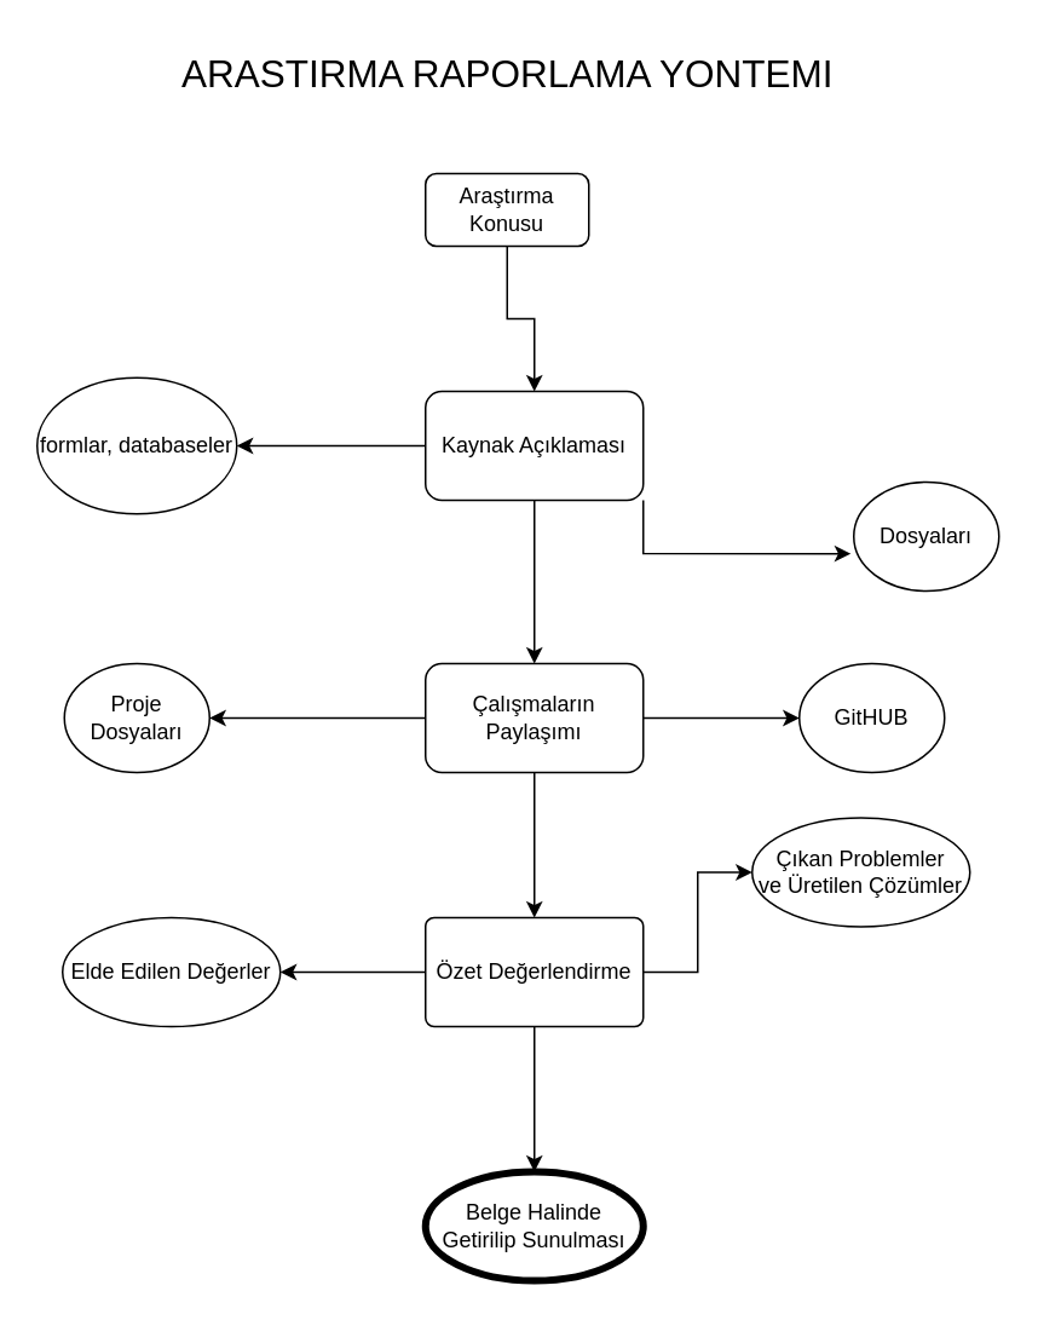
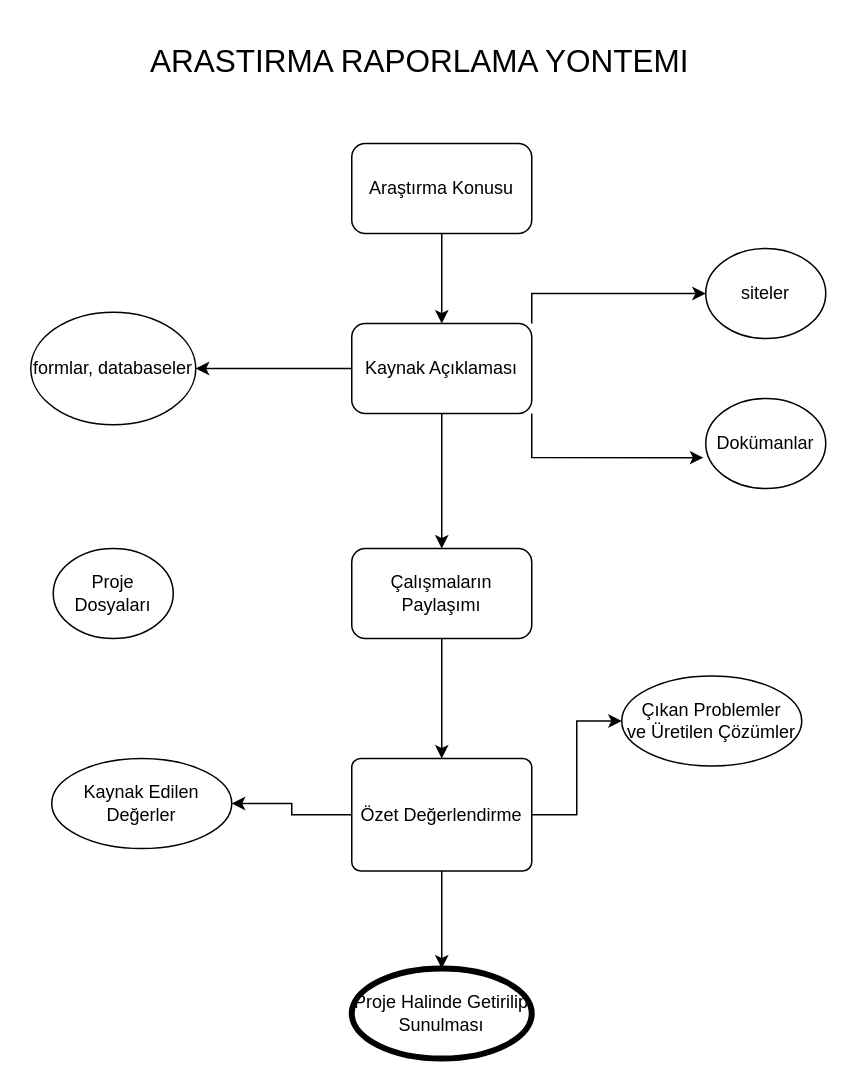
  <mxCell id="0" />
  <mxCell id="1" parent="0" />
  <mxCell id="2" style="edgeStyle=orthogonalEdgeStyle;rounded=0;orthogonalLoop=1;jettySize=auto;html=1;exitX=0.5;exitY=1;exitDx=0;exitDy=0;entryX=0.5;entryY=0;entryDx=0;entryDy=0;fontSize=12;" edge="1" parent="1" source="3" target="9"><mxGeometry relative="1" as="geometry" /></mxCell>
- <mxCell id="3" value="Araştırma Konusu" style="rounded=1;whiteSpace=wrap;html=1;" vertex="1" parent="1"><mxGeometry x="234" y="95" width="90" height="40" as="geometry" /></mxCell>
+ <mxCell id="3" value="Araştırma Konusu" style="rounded=1;whiteSpace=wrap;html=1;" vertex="1" parent="1"><mxGeometry x="234" y="95" width="120" height="60" as="geometry" /></mxCell>
  <mxCell id="4" value="ARASTIRMA RAPORLAMA YONTEMI" style="text;html=1;align=center;verticalAlign=middle;resizable=0;points=[];autosize=1;strokeColor=none;fillColor=none;strokeWidth=13;fontSize=21;" vertex="1" parent="1"><mxGeometry x="89" y="20" width="380" height="40" as="geometry" /></mxCell>
+ <mxCell id="5" style="edgeStyle=orthogonalEdgeStyle;rounded=0;orthogonalLoop=1;jettySize=auto;html=1;exitX=1;exitY=0;exitDx=0;exitDy=0;entryX=0;entryY=0.5;entryDx=0;entryDy=0;fontSize=12;" edge="1" parent="1" source="9" target="10"><mxGeometry relative="1" as="geometry" /></mxCell>
  <mxCell id="6" style="edgeStyle=orthogonalEdgeStyle;rounded=0;orthogonalLoop=1;jettySize=auto;html=1;exitX=1;exitY=1;exitDx=0;exitDy=0;entryX=-0.02;entryY=0.657;entryDx=0;entryDy=0;entryPerimeter=0;fontSize=12;" edge="1" parent="1" source="9" target="11"><mxGeometry relative="1" as="geometry" /></mxCell>
  <mxCell id="7" style="edgeStyle=orthogonalEdgeStyle;rounded=0;orthogonalLoop=1;jettySize=auto;html=1;exitX=0;exitY=0.5;exitDx=0;exitDy=0;entryX=1;entryY=0.5;entryDx=0;entryDy=0;fontSize=12;" edge="1" parent="1" source="9" target="12"><mxGeometry relative="1" as="geometry" /></mxCell>
  <mxCell id="8" style="edgeStyle=orthogonalEdgeStyle;rounded=0;orthogonalLoop=1;jettySize=auto;html=1;exitX=0.5;exitY=1;exitDx=0;exitDy=0;entryX=0.5;entryY=0;entryDx=0;entryDy=0;fontSize=12;" edge="1" parent="1" source="9" target="16"><mxGeometry relative="1" as="geometry" /></mxCell>
  <mxCell id="9" value="Kaynak Açıklaması" style="rounded=1;whiteSpace=wrap;html=1;strokeWidth=1;fontSize=12;" vertex="1" parent="1"><mxGeometry x="234" y="215" width="120" height="60" as="geometry" /></mxCell>
- <mxCell id="11" value="Dosyaları" style="ellipse;whiteSpace=wrap;html=1;strokeWidth=1;fontSize=12;" vertex="1" parent="1"><mxGeometry x="470" y="265" width="80" height="60" as="geometry" /></mxCell>
+ <mxCell id="10" value="siteler" style="ellipse;whiteSpace=wrap;html=1;strokeWidth=1;fontSize=12;" vertex="1" parent="1"><mxGeometry x="470" y="165" width="80" height="60" as="geometry" /></mxCell>
+ <mxCell id="11" value="Dokümanlar" style="ellipse;whiteSpace=wrap;html=1;strokeWidth=1;fontSize=12;" vertex="1" parent="1"><mxGeometry x="470" y="265" width="80" height="60" as="geometry" /></mxCell>
  <mxCell id="12" value="formlar, databaseler" style="ellipse;whiteSpace=wrap;html=1;strokeWidth=1;fontSize=12;" vertex="1" parent="1"><mxGeometry x="20" y="207.5" width="110" height="75" as="geometry" /></mxCell>
- <mxCell id="13" style="edgeStyle=orthogonalEdgeStyle;rounded=0;orthogonalLoop=1;jettySize=auto;html=1;entryX=0;entryY=0.5;entryDx=0;entryDy=0;fontSize=12;" edge="1" parent="1" source="16" target="17"><mxGeometry relative="1" as="geometry" /></mxCell>
- <mxCell id="14" style="edgeStyle=orthogonalEdgeStyle;rounded=0;orthogonalLoop=1;jettySize=auto;html=1;entryX=1;entryY=0.5;entryDx=0;entryDy=0;fontSize=12;" edge="1" parent="1" source="16" target="18"><mxGeometry relative="1" as="geometry" /></mxCell>
  <mxCell id="15" value="" style="edgeStyle=orthogonalEdgeStyle;rounded=0;orthogonalLoop=1;jettySize=auto;html=1;fontSize=12;" edge="1" parent="1" source="16" target="22"><mxGeometry relative="1" as="geometry" /></mxCell>
  <mxCell id="16" value="Çalışmaların Paylaşımı" style="rounded=1;whiteSpace=wrap;html=1;strokeWidth=1;fontSize=12;" vertex="1" parent="1"><mxGeometry x="234" y="365" width="120" height="60" as="geometry" /></mxCell>
- <mxCell id="17" value="GitHUB" style="ellipse;whiteSpace=wrap;html=1;strokeWidth=1;fontSize=12;" vertex="1" parent="1"><mxGeometry x="440" y="365" width="80" height="60" as="geometry" /></mxCell>
  <mxCell id="18" value="Proje Dosyaları" style="ellipse;whiteSpace=wrap;html=1;strokeWidth=1;fontSize=12;" vertex="1" parent="1"><mxGeometry x="35" y="365" width="80" height="60" as="geometry" /></mxCell>
  <mxCell id="19" value="" style="edgeStyle=orthogonalEdgeStyle;rounded=0;orthogonalLoop=1;jettySize=auto;html=1;fontSize=12;" edge="1" parent="1" source="22" target="23"><mxGeometry relative="1" as="geometry" /></mxCell>
  <mxCell id="20" value="" style="edgeStyle=orthogonalEdgeStyle;rounded=0;orthogonalLoop=1;jettySize=auto;html=1;fontSize=12;" edge="1" parent="1" source="22" target="24"><mxGeometry relative="1" as="geometry" /></mxCell>
  <mxCell id="21" value="" style="edgeStyle=orthogonalEdgeStyle;rounded=0;orthogonalLoop=1;jettySize=auto;html=1;fontSize=12;" edge="1" parent="1" source="22" target="25"><mxGeometry relative="1" as="geometry" /></mxCell>
- <mxCell id="22" value="Özet Değerlendirme" style="whiteSpace=wrap;html=1;rounded=1;strokeWidth=1;arcSize=8;" vertex="1" parent="1"><mxGeometry x="234" y="505" width="120" height="60" as="geometry" /></mxCell>
+ <mxCell id="22" value="Özet Değerlendirme" style="whiteSpace=wrap;html=1;rounded=1;strokeWidth=1;arcSize=8;" vertex="1" parent="1"><mxGeometry x="234" y="505" width="120" height="75" as="geometry" /></mxCell>
  <mxCell id="23" value="Çıkan Problemler&lt;br&gt;ve Üretilen Çözümler" style="ellipse;whiteSpace=wrap;html=1;rounded=1;strokeWidth=1;arcSize=8;" vertex="1" parent="1"><mxGeometry x="414" y="450" width="120" height="60" as="geometry" /></mxCell>
- <mxCell id="24" value="Elde Edilen Değerler" style="ellipse;whiteSpace=wrap;html=1;rounded=1;strokeWidth=1;arcSize=8;" vertex="1" parent="1"><mxGeometry x="34" y="505" width="120" height="60" as="geometry" /></mxCell>
- <mxCell id="25" value="Belge Halinde Getirilip Sunulması" style="ellipse;whiteSpace=wrap;html=1;rounded=1;strokeWidth=4;arcSize=8;" vertex="1" parent="1"><mxGeometry x="234" y="645" width="120" height="60" as="geometry" /></mxCell>
+ <mxCell id="24" value="Kaynak Edilen Değerler" style="ellipse;whiteSpace=wrap;html=1;rounded=1;strokeWidth=1;arcSize=8;" vertex="1" parent="1"><mxGeometry x="34" y="505" width="120" height="60" as="geometry" /></mxCell>
+ <mxCell id="25" value="Proje Halinde Getirilip Sunulması" style="ellipse;whiteSpace=wrap;html=1;rounded=1;strokeWidth=4;arcSize=8;" vertex="1" parent="1"><mxGeometry x="234" y="645" width="120" height="60" as="geometry" /></mxCell>
